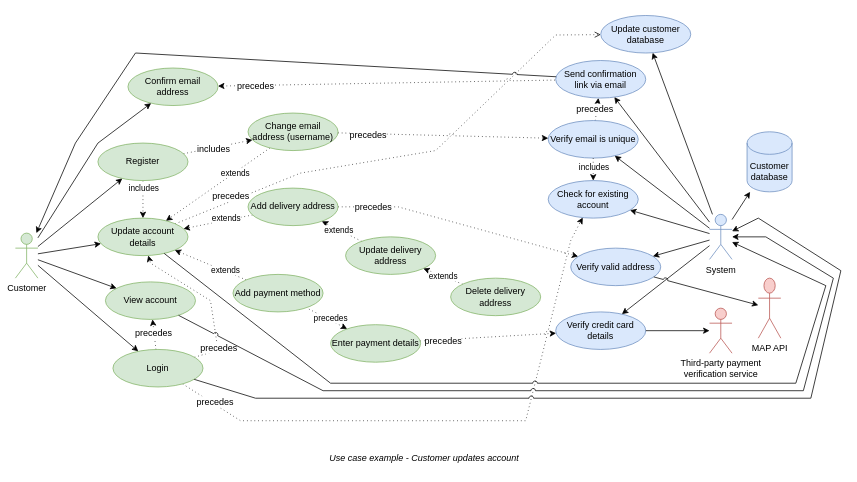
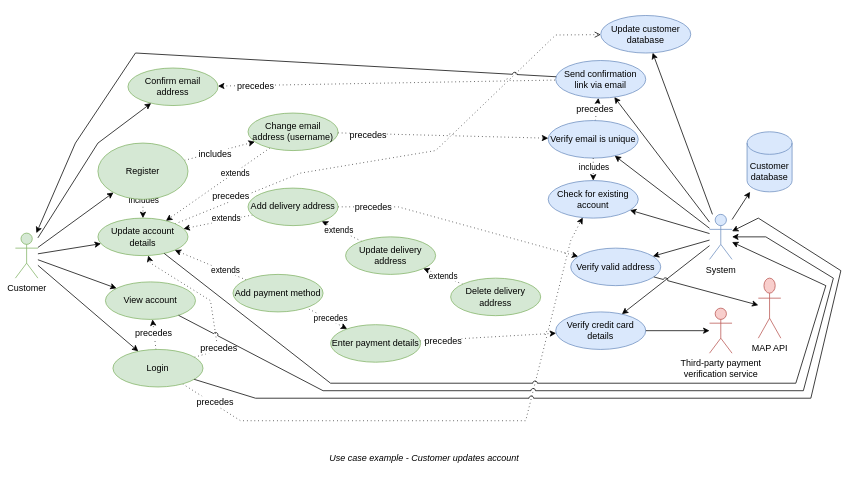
  <mxCell id="0" />
  <mxCell id="1" parent="0" />
  <mxCell id="2" value="Customer" style="shape=umlActor;verticalLabelPosition=bottom;verticalAlign=top;html=1;fontFamily=Helvetica;fontSize=12;align=center;strokeColor=#82b366;strokeWidth=1;fillColor=#d5e8d4;" parent="1" vertex="1"><mxGeometry x="20" y="310" width="30" height="60" as="geometry" /></mxCell>
  <mxCell id="3" style="edgeStyle=none;rounded=0;jumpStyle=arc;orthogonalLoop=1;jettySize=auto;html=1;fontSize=12;fontColor=#000000;dashed=1;dashPattern=1 4;endArrow=open;" parent="1" source="5" target="60" edge="1"><mxGeometry relative="1" as="geometry"><Array as="points"><mxPoint x="400" y="230" /><mxPoint x="580" y="200" /><mxPoint x="740" y="46" /></Array></mxGeometry></mxCell>
  <mxCell id="4" value="precedes" style="edgeLabel;html=1;align=center;verticalAlign=middle;resizable=0;points=[];fontSize=12;" parent="3" vertex="1" connectable="0"><mxGeometry x="0.143" relative="1" as="geometry"><mxPoint x="-277.43" y="64.57" as="offset" /></mxGeometry></mxCell>
  <mxCell id="5" value="Update account details" style="ellipse;whiteSpace=wrap;html=1;rounded=1;strokeWidth=1;fontSize=12;fillColor=#d5e8d4;strokeColor=#82b366;" parent="1" vertex="1"><mxGeometry x="130" y="290" width="120" height="50" as="geometry" /></mxCell>
  <mxCell id="6" style="edgeStyle=none;rounded=0;jumpStyle=arc;orthogonalLoop=1;jettySize=auto;html=1;dashed=1;dashPattern=1 4;fontSize=12;fontColor=#000000;" parent="1" source="10" target="5" edge="1"><mxGeometry relative="1" as="geometry" /></mxCell>
  <mxCell id="7" value="extends" style="edgeLabel;html=1;align=center;verticalAlign=middle;resizable=0;points=[];" parent="6" vertex="1" connectable="0"><mxGeometry x="0.197" y="1" relative="1" as="geometry"><mxPoint x="18.81" y="-7.78" as="offset" /></mxGeometry></mxCell>
  <mxCell id="8" style="edgeStyle=none;rounded=0;jumpStyle=arc;orthogonalLoop=1;jettySize=auto;html=1;dashed=1;dashPattern=1 4;fontSize=12;fontColor=#000000;" parent="1" source="10" target="57" edge="1"><mxGeometry relative="1" as="geometry"><Array as="points"><mxPoint x="530" y="275" /></Array></mxGeometry></mxCell>
  <mxCell id="9" value="precedes" style="edgeLabel;html=1;align=center;verticalAlign=middle;resizable=0;points=[];fontSize=12;" parent="8" vertex="1" connectable="0"><mxGeometry x="0.223" y="2" relative="1" as="geometry"><mxPoint x="-150.88" y="-29.6" as="offset" /></mxGeometry></mxCell>
  <mxCell id="10" value="Add delivery address" style="ellipse;whiteSpace=wrap;html=1;rounded=1;strokeWidth=1;fontSize=12;fillColor=#d5e8d4;strokeColor=#82b366;" parent="1" vertex="1"><mxGeometry x="330" y="250" width="120" height="50" as="geometry" /></mxCell>
  <mxCell id="11" style="edgeStyle=none;rounded=0;jumpStyle=arc;orthogonalLoop=1;jettySize=auto;html=1;dashed=1;dashPattern=1 4;fontSize=12;fontColor=#000000;" parent="1" source="13" target="10" edge="1"><mxGeometry relative="1" as="geometry" /></mxCell>
  <mxCell id="12" value="extends" style="edgeLabel;html=1;align=center;verticalAlign=middle;resizable=0;points=[];" parent="11" vertex="1" connectable="0"><mxGeometry x="0.14" relative="1" as="geometry"><mxPoint as="offset" /></mxGeometry></mxCell>
  <mxCell id="13" value="Update delivery address" style="ellipse;whiteSpace=wrap;html=1;rounded=1;strokeWidth=1;fontSize=12;fillColor=#d5e8d4;strokeColor=#82b366;" parent="1" vertex="1"><mxGeometry x="460" y="315" width="120" height="50" as="geometry" /></mxCell>
  <mxCell id="14" style="edgeStyle=none;rounded=0;jumpStyle=arc;orthogonalLoop=1;jettySize=auto;html=1;dashed=1;dashPattern=1 4;fontSize=12;fontColor=#000000;" parent="1" source="16" target="13" edge="1"><mxGeometry relative="1" as="geometry" /></mxCell>
  <mxCell id="15" value="extends" style="edgeLabel;html=1;align=center;verticalAlign=middle;resizable=0;points=[];" parent="14" vertex="1" connectable="0"><mxGeometry x="-0.012" relative="1" as="geometry"><mxPoint as="offset" /></mxGeometry></mxCell>
  <mxCell id="16" value="Delete delivery address" style="ellipse;whiteSpace=wrap;html=1;rounded=1;strokeWidth=1;fontSize=12;fillColor=#d5e8d4;strokeColor=#82b366;" parent="1" vertex="1"><mxGeometry x="600" y="370" width="120" height="50" as="geometry" /></mxCell>
  <mxCell id="17" style="rounded=0;jumpStyle=arc;orthogonalLoop=1;jettySize=auto;html=1;fontSize=12;fontColor=#000000;dashed=1;dashPattern=1 4;" parent="1" source="19" target="5" edge="1"><mxGeometry relative="1" as="geometry" /></mxCell>
  <mxCell id="18" value="extends" style="edgeLabel;html=1;align=center;verticalAlign=middle;resizable=0;points=[];" parent="17" vertex="1" connectable="0"><mxGeometry x="-0.424" relative="1" as="geometry"><mxPoint y="-1" as="offset" /></mxGeometry></mxCell>
  <mxCell id="19" value="Add payment method" style="ellipse;whiteSpace=wrap;html=1;rounded=1;strokeWidth=1;fontSize=12;fillColor=#d5e8d4;strokeColor=#82b366;" parent="1" vertex="1"><mxGeometry x="310" y="365" width="120" height="50" as="geometry" /></mxCell>
  <mxCell id="20" style="edgeStyle=none;rounded=0;orthogonalLoop=1;jettySize=auto;html=1;fontSize=12;fontColor=#000000;dashed=1;dashPattern=1 4;startArrow=classic;startFill=1;endArrow=none;endFill=0;" parent="1" source="24" target="19" edge="1"><mxGeometry relative="1" as="geometry" /></mxCell>
  <mxCell id="21" value="precedes" style="edgeLabel;html=1;align=center;verticalAlign=middle;resizable=0;points=[];" parent="20" vertex="1" connectable="0"><mxGeometry x="-0.135" y="-2" relative="1" as="geometry"><mxPoint as="offset" /></mxGeometry></mxCell>
  <mxCell id="22" style="edgeStyle=none;rounded=0;jumpStyle=arc;orthogonalLoop=1;jettySize=auto;html=1;dashed=1;dashPattern=1 4;fontSize=12;fontColor=#000000;" parent="1" source="24" target="25" edge="1"><mxGeometry relative="1" as="geometry" /></mxCell>
  <mxCell id="23" value="precedes" style="edgeLabel;html=1;align=center;verticalAlign=middle;resizable=0;points=[];fontSize=12;" parent="22" vertex="1" connectable="0"><mxGeometry x="-0.664" y="-1" relative="1" as="geometry"><mxPoint as="offset" /></mxGeometry></mxCell>
  <mxCell id="24" value="Enter payment details" style="ellipse;whiteSpace=wrap;html=1;rounded=1;strokeWidth=1;fontSize=12;fillColor=#d5e8d4;strokeColor=#82b366;" parent="1" vertex="1"><mxGeometry x="440" y="432" width="120" height="50" as="geometry" /></mxCell>
  <mxCell id="25" value="Verify credit card details" style="ellipse;whiteSpace=wrap;html=1;rounded=1;strokeWidth=1;fontSize=12;fillColor=#dae8fc;strokeColor=#6c8ebf;" parent="1" vertex="1"><mxGeometry x="740" y="415" width="120" height="50" as="geometry" /></mxCell>
  <mxCell id="26" style="edgeStyle=none;rounded=0;jumpStyle=arc;orthogonalLoop=1;jettySize=auto;html=1;dashed=1;dashPattern=1 4;fontSize=12;fontColor=#000000;" parent="1" source="30" target="5" edge="1"><mxGeometry relative="1" as="geometry" /></mxCell>
  <mxCell id="27" value="extends" style="edgeLabel;html=1;align=center;verticalAlign=middle;resizable=0;points=[];" parent="26" vertex="1" connectable="0"><mxGeometry x="-0.311" relative="1" as="geometry"><mxPoint x="1" as="offset" /></mxGeometry></mxCell>
  <mxCell id="28" style="edgeStyle=none;rounded=0;jumpStyle=arc;orthogonalLoop=1;jettySize=auto;html=1;dashed=1;dashPattern=1 4;fontSize=12;fontColor=#000000;" parent="1" source="30" target="33" edge="1"><mxGeometry relative="1" as="geometry" /></mxCell>
  <mxCell id="29" value="precedes" style="edgeLabel;html=1;align=center;verticalAlign=middle;resizable=0;points=[];fontSize=12;" parent="28" vertex="1" connectable="0"><mxGeometry x="-0.714" y="-2" relative="1" as="geometry"><mxPoint as="offset" /></mxGeometry></mxCell>
  <mxCell id="30" value="Change email address (username)" style="ellipse;whiteSpace=wrap;html=1;rounded=1;strokeWidth=1;fontSize=12;fillColor=#d5e8d4;strokeColor=#82b366;" parent="1" vertex="1"><mxGeometry x="330" y="150" width="120" height="50" as="geometry" /></mxCell>
  <mxCell id="31" style="edgeStyle=none;rounded=0;jumpStyle=arc;orthogonalLoop=1;jettySize=auto;html=1;dashed=1;dashPattern=1 4;startArrow=none;startFill=0;endArrow=classic;endFill=1;fontSize=12;fontColor=#000000;" parent="1" source="33" target="34" edge="1"><mxGeometry relative="1" as="geometry" /></mxCell>
  <mxCell id="32" value="precedes" style="edgeLabel;html=1;align=center;verticalAlign=middle;resizable=0;points=[];fontSize=12;" parent="31" vertex="1" connectable="0"><mxGeometry x="-0.026" y="3" relative="1" as="geometry"><mxPoint as="offset" /></mxGeometry></mxCell>
  <mxCell id="33" value="Verify email is unique" style="ellipse;whiteSpace=wrap;html=1;rounded=1;strokeWidth=1;fontSize=12;fillColor=#dae8fc;strokeColor=#6c8ebf;" parent="1" vertex="1"><mxGeometry x="730" y="160" width="120" height="50" as="geometry" /></mxCell>
  <mxCell id="34" value="Send confirmation link via email" style="ellipse;whiteSpace=wrap;html=1;rounded=1;strokeWidth=1;fontSize=12;fillColor=#dae8fc;strokeColor=#6c8ebf;" parent="1" vertex="1"><mxGeometry x="740" y="80" width="120" height="50" as="geometry" /></mxCell>
  <mxCell id="35" value="Customer database" style="shape=cylinder3;whiteSpace=wrap;html=1;boundedLbl=1;backgroundOutline=1;size=15;rounded=1;strokeWidth=1;fillColor=#dae8fc;strokeColor=#6c8ebf;" parent="1" vertex="1"><mxGeometry x="995" y="175" width="60" height="80" as="geometry" /></mxCell>
  <mxCell id="36" style="edgeStyle=none;rounded=0;orthogonalLoop=1;jettySize=auto;html=1;exitX=0;exitY=1;exitDx=0;exitDy=-15;exitPerimeter=0;dashed=1;dashPattern=1 4;fontSize=12;fontColor=#000000;" parent="1" source="35" target="35" edge="1"><mxGeometry relative="1" as="geometry" /></mxCell>
  <mxCell id="37" value="System" style="shape=umlActor;verticalLabelPosition=bottom;verticalAlign=top;html=1;outlineConnect=0;rounded=1;strokeWidth=1;fillColor=#dae8fc;strokeColor=#6c8ebf;" parent="1" vertex="1"><mxGeometry x="945" y="285" width="30" height="60" as="geometry" /></mxCell>
  <mxCell id="38" style="edgeStyle=none;rounded=0;orthogonalLoop=1;jettySize=auto;html=1;dashed=1;dashPattern=1 4;fontSize=12;fontColor=#000000;" parent="1" source="42" target="5" edge="1"><mxGeometry relative="1" as="geometry" /></mxCell>
  <mxCell id="39" value="includes" style="edgeLabel;html=1;align=center;verticalAlign=middle;resizable=0;points=[];" parent="38" vertex="1" connectable="0"><mxGeometry x="-0.24" y="1" relative="1" as="geometry"><mxPoint x="-1" y="-9" as="offset" /></mxGeometry></mxCell>
  <mxCell id="40" style="edgeStyle=none;rounded=0;jumpStyle=arc;orthogonalLoop=1;jettySize=auto;html=1;dashed=1;dashPattern=1 4;fontSize=12;fontColor=#000000;" parent="1" source="42" target="30" edge="1"><mxGeometry relative="1" as="geometry" /></mxCell>
  <mxCell id="41" value="includes" style="edgeLabel;html=1;align=center;verticalAlign=middle;resizable=0;points=[];fontSize=12;" parent="40" vertex="1" connectable="0"><mxGeometry x="-0.465" y="2" relative="1" as="geometry"><mxPoint x="15.21" as="offset" /></mxGeometry></mxCell>
- <mxCell id="42" value="Register" style="ellipse;whiteSpace=wrap;html=1;rounded=1;strokeWidth=1;fontSize=12;fillColor=#d5e8d4;strokeColor=#82b366;" parent="1" vertex="1"><mxGeometry x="130" y="190" width="120" height="50" as="geometry" /></mxCell>
+ <mxCell id="42" value="Register" style="ellipse;whiteSpace=wrap;html=1;rounded=1;strokeWidth=1;fontSize=12;fillColor=#d5e8d4;strokeColor=#82b366;" parent="1" vertex="1"><mxGeometry x="130" y="190" width="120" height="75" as="geometry" /></mxCell>
  <mxCell id="43" style="edgeStyle=none;rounded=0;jumpStyle=arc;orthogonalLoop=1;jettySize=auto;html=1;dashed=1;dashPattern=1 4;fontSize=12;fontColor=#000000;" parent="1" source="49" target="59" edge="1"><mxGeometry relative="1" as="geometry"><Array as="points"><mxPoint x="320" y="560" /><mxPoint x="700" y="560" /><mxPoint x="760" y="320" /><mxPoint x="770" y="300" /></Array></mxGeometry></mxCell>
  <mxCell id="44" value="precedes" style="edgeLabel;html=1;align=center;verticalAlign=middle;resizable=0;points=[];fontSize=12;" parent="43" vertex="1" connectable="0"><mxGeometry x="-0.87" y="3" relative="1" as="geometry"><mxPoint as="offset" /></mxGeometry></mxCell>
  <mxCell id="45" style="edgeStyle=none;rounded=0;jumpStyle=arc;orthogonalLoop=1;jettySize=auto;html=1;dashed=1;dashPattern=1 4;startArrow=none;startFill=0;endArrow=classic;endFill=1;fontSize=12;fontColor=#000000;" parent="1" source="49" target="50" edge="1"><mxGeometry relative="1" as="geometry" /></mxCell>
  <mxCell id="46" value="precedes" style="edgeLabel;html=1;align=center;verticalAlign=middle;resizable=0;points=[];fontSize=12;" parent="45" vertex="1" connectable="0"><mxGeometry x="0.098" y="1" relative="1" as="geometry"><mxPoint as="offset" /></mxGeometry></mxCell>
  <mxCell id="47" style="edgeStyle=none;rounded=0;jumpStyle=arc;orthogonalLoop=1;jettySize=auto;html=1;dashed=1;dashPattern=1 4;startArrow=none;startFill=0;endArrow=classic;endFill=1;fontSize=12;fontColor=#000000;" parent="1" source="49" target="5" edge="1"><mxGeometry relative="1" as="geometry"><Array as="points"><mxPoint x="290" y="466" /><mxPoint x="280" y="400" /><mxPoint x="200" y="350" /></Array></mxGeometry></mxCell>
  <mxCell id="48" value="precedes" style="edgeLabel;html=1;align=center;verticalAlign=middle;resizable=0;points=[];fontSize=12;" parent="47" vertex="1" connectable="0"><mxGeometry x="-0.643" y="-1" relative="1" as="geometry"><mxPoint as="offset" /></mxGeometry></mxCell>
  <mxCell id="49" value="Login" style="ellipse;whiteSpace=wrap;html=1;rounded=1;strokeWidth=1;fontSize=12;fillColor=#d5e8d4;strokeColor=#82b366;" parent="1" vertex="1"><mxGeometry x="150" y="465" width="120" height="50" as="geometry" /></mxCell>
  <mxCell id="50" value="View account" style="ellipse;whiteSpace=wrap;html=1;rounded=1;strokeWidth=1;fontSize=12;fillColor=#d5e8d4;strokeColor=#82b366;" parent="1" vertex="1"><mxGeometry x="140" y="375" width="120" height="50" as="geometry" /></mxCell>
  <mxCell id="51" style="edgeStyle=none;rounded=0;jumpStyle=arc;orthogonalLoop=1;jettySize=auto;html=1;dashed=1;dashPattern=1 4;fontSize=12;fontColor=#000000;startArrow=classic;startFill=1;endArrow=none;endFill=0;" parent="1" source="53" target="34" edge="1"><mxGeometry relative="1" as="geometry" /></mxCell>
  <mxCell id="52" value="precedes" style="edgeLabel;html=1;align=center;verticalAlign=middle;resizable=0;points=[];fontSize=12;" parent="51" vertex="1" connectable="0"><mxGeometry x="-0.778" relative="1" as="geometry"><mxPoint as="offset" /></mxGeometry></mxCell>
  <mxCell id="53" value="Confirm email address" style="ellipse;whiteSpace=wrap;html=1;rounded=1;strokeWidth=1;fontSize=12;fillColor=#d5e8d4;strokeColor=#82b366;" parent="1" vertex="1"><mxGeometry x="170" y="90" width="120" height="50" as="geometry" /></mxCell>
  <mxCell id="54" value="Third-party payment &lt;br&gt;verification service" style="shape=umlActor;verticalLabelPosition=bottom;verticalAlign=top;html=1;outlineConnect=0;rounded=1;strokeWidth=1;fillColor=#f8cecc;strokeColor=#b85450;" parent="1" vertex="1"><mxGeometry x="945" y="410" width="30" height="60" as="geometry" /></mxCell>
  <mxCell id="55" style="edgeStyle=none;rounded=0;jumpStyle=arc;orthogonalLoop=1;jettySize=auto;html=1;fontSize=12;fontColor=#000000;dashed=1;dashPattern=1 4;" parent="1" source="33" target="59" edge="1"><mxGeometry relative="1" as="geometry" /></mxCell>
  <mxCell id="56" value="includes" style="edgeLabel;html=1;align=center;verticalAlign=middle;resizable=0;points=[];" parent="55" vertex="1" connectable="0"><mxGeometry x="-0.192" y="1" relative="1" as="geometry"><mxPoint x="-1" as="offset" /></mxGeometry></mxCell>
  <mxCell id="57" value="Verify valid address" style="ellipse;whiteSpace=wrap;html=1;rounded=1;strokeWidth=1;fontSize=12;fillColor=#dae8fc;strokeColor=#6c8ebf;" parent="1" vertex="1"><mxGeometry x="760" y="330" width="120" height="50" as="geometry" /></mxCell>
  <mxCell id="58" value="MAP API" style="shape=umlActor;verticalLabelPosition=bottom;verticalAlign=top;html=1;outlineConnect=0;rounded=1;strokeWidth=1;fillColor=#f8cecc;strokeColor=#b85450;" parent="1" vertex="1"><mxGeometry x="1010" y="370" width="30" height="80" as="geometry" /></mxCell>
  <mxCell id="59" value="Check for existing account" style="ellipse;whiteSpace=wrap;html=1;rounded=1;strokeWidth=1;fontSize=12;fillColor=#dae8fc;strokeColor=#6c8ebf;" parent="1" vertex="1"><mxGeometry x="730" y="240" width="120" height="50" as="geometry" /></mxCell>
  <mxCell id="60" value="Update customer database" style="ellipse;whiteSpace=wrap;html=1;rounded=1;strokeWidth=1;fontSize=12;fillColor=#dae8fc;strokeColor=#6c8ebf;" parent="1" vertex="1"><mxGeometry x="800" y="20" width="120" height="50" as="geometry" /></mxCell>
  <mxCell id="61" style="edgeStyle=none;rounded=0;orthogonalLoop=1;jettySize=auto;html=1;fontSize=12;fontColor=#000000;" parent="1" source="2" target="5" edge="1"><mxGeometry relative="1" as="geometry" /></mxCell>
  <mxCell id="62" style="edgeStyle=none;rounded=0;orthogonalLoop=1;jettySize=auto;html=1;fontSize=12;fontColor=#000000;" parent="1" source="2" target="50" edge="1"><mxGeometry relative="1" as="geometry" /></mxCell>
  <mxCell id="63" style="edgeStyle=none;rounded=0;orthogonalLoop=1;jettySize=auto;html=1;fontSize=12;fontColor=#000000;" parent="1" source="2" target="49" edge="1"><mxGeometry relative="1" as="geometry" /></mxCell>
  <mxCell id="64" style="edgeStyle=none;rounded=0;orthogonalLoop=1;jettySize=auto;html=1;fontSize=12;fontColor=#000000;" parent="1" source="2" target="42" edge="1"><mxGeometry relative="1" as="geometry" /></mxCell>
  <mxCell id="65" style="edgeStyle=none;rounded=0;jumpStyle=arc;orthogonalLoop=1;jettySize=auto;html=1;fontSize=12;fontColor=#000000;" parent="1" source="2" target="53" edge="1"><mxGeometry relative="1" as="geometry"><Array as="points"><mxPoint x="130" y="190" /></Array></mxGeometry></mxCell>
  <mxCell id="66" style="edgeStyle=none;rounded=0;jumpStyle=arc;orthogonalLoop=1;jettySize=auto;html=1;fontSize=12;fontColor=#000000;" parent="1" source="5" target="37" edge="1"><mxGeometry relative="1" as="geometry"><Array as="points"><mxPoint x="440" y="510" /><mxPoint x="1060" y="510" /><mxPoint x="1100" y="380" /></Array></mxGeometry></mxCell>
  <mxCell id="67" style="edgeStyle=none;rounded=0;orthogonalLoop=1;jettySize=auto;html=1;fontSize=12;fontColor=#000000;" parent="1" source="25" target="54" edge="1"><mxGeometry relative="1" as="geometry" /></mxCell>
  <mxCell id="68" style="edgeStyle=none;rounded=0;jumpStyle=arc;orthogonalLoop=1;jettySize=auto;html=1;fontSize=12;fontColor=#000000;" parent="1" source="34" target="2" edge="1"><mxGeometry relative="1" as="geometry"><Array as="points"><mxPoint x="180" y="70" /><mxPoint x="100" y="190" /></Array></mxGeometry></mxCell>
  <mxCell id="69" style="edgeStyle=none;rounded=0;orthogonalLoop=1;jettySize=auto;html=1;fontSize=12;fontColor=#000000;" parent="1" source="37" target="25" edge="1"><mxGeometry relative="1" as="geometry" /></mxCell>
  <mxCell id="70" style="edgeStyle=none;rounded=0;orthogonalLoop=1;jettySize=auto;html=1;fontSize=12;fontColor=#000000;" parent="1" source="37" target="33" edge="1"><mxGeometry relative="1" as="geometry" /></mxCell>
  <mxCell id="71" style="edgeStyle=none;rounded=0;orthogonalLoop=1;jettySize=auto;html=1;fontSize=12;fontColor=#000000;" parent="1" source="37" target="35" edge="1"><mxGeometry relative="1" as="geometry" /></mxCell>
  <mxCell id="72" style="edgeStyle=none;rounded=0;orthogonalLoop=1;jettySize=auto;html=1;fontSize=12;fontColor=#000000;" parent="1" source="37" target="34" edge="1"><mxGeometry relative="1" as="geometry" /></mxCell>
  <mxCell id="73" style="edgeStyle=none;rounded=0;orthogonalLoop=1;jettySize=auto;html=1;fontSize=12;fontColor=#000000;" parent="1" source="37" target="57" edge="1"><mxGeometry relative="1" as="geometry" /></mxCell>
  <mxCell id="74" style="edgeStyle=none;rounded=0;jumpStyle=arc;orthogonalLoop=1;jettySize=auto;html=1;fontSize=12;fontColor=#000000;" parent="1" source="37" target="59" edge="1"><mxGeometry relative="1" as="geometry" /></mxCell>
  <mxCell id="75" style="edgeStyle=none;rounded=0;jumpStyle=arc;orthogonalLoop=1;jettySize=auto;html=1;fontSize=12;fontColor=#000000;" parent="1" source="37" target="60" edge="1"><mxGeometry relative="1" as="geometry" /></mxCell>
  <mxCell id="76" style="edgeStyle=none;rounded=0;jumpStyle=arc;orthogonalLoop=1;jettySize=auto;html=1;fontSize=12;fontColor=#000000;" parent="1" source="49" target="37" edge="1"><mxGeometry relative="1" as="geometry"><Array as="points"><mxPoint x="340" y="530" /><mxPoint x="1080" y="530" /><mxPoint x="1120" y="360" /><mxPoint x="1010" y="290" /></Array></mxGeometry></mxCell>
  <mxCell id="77" style="edgeStyle=none;rounded=0;jumpStyle=arc;orthogonalLoop=1;jettySize=auto;html=1;startArrow=none;startFill=0;endArrow=classic;endFill=1;fontSize=12;fontColor=#000000;" parent="1" source="50" target="37" edge="1"><mxGeometry relative="1" as="geometry"><Array as="points"><mxPoint x="430" y="520" /><mxPoint x="1070" y="520" /><mxPoint x="1110" y="370" /><mxPoint x="1020" y="315" /></Array></mxGeometry></mxCell>
  <mxCell id="78" style="edgeStyle=none;rounded=0;orthogonalLoop=1;jettySize=auto;html=1;fontSize=12;fontColor=#000000;jumpStyle=arc;" parent="1" source="57" target="58" edge="1"><mxGeometry relative="1" as="geometry" /></mxCell>
  <mxCell id="79" value="Use case example - Customer updates account" style="text;html=1;strokeColor=none;fillColor=none;align=center;verticalAlign=middle;whiteSpace=wrap;rounded=0;fontSize=12;fontStyle=2" parent="1" vertex="1"><mxGeometry x="370" y="600" width="390" height="20" as="geometry" /></mxCell>
